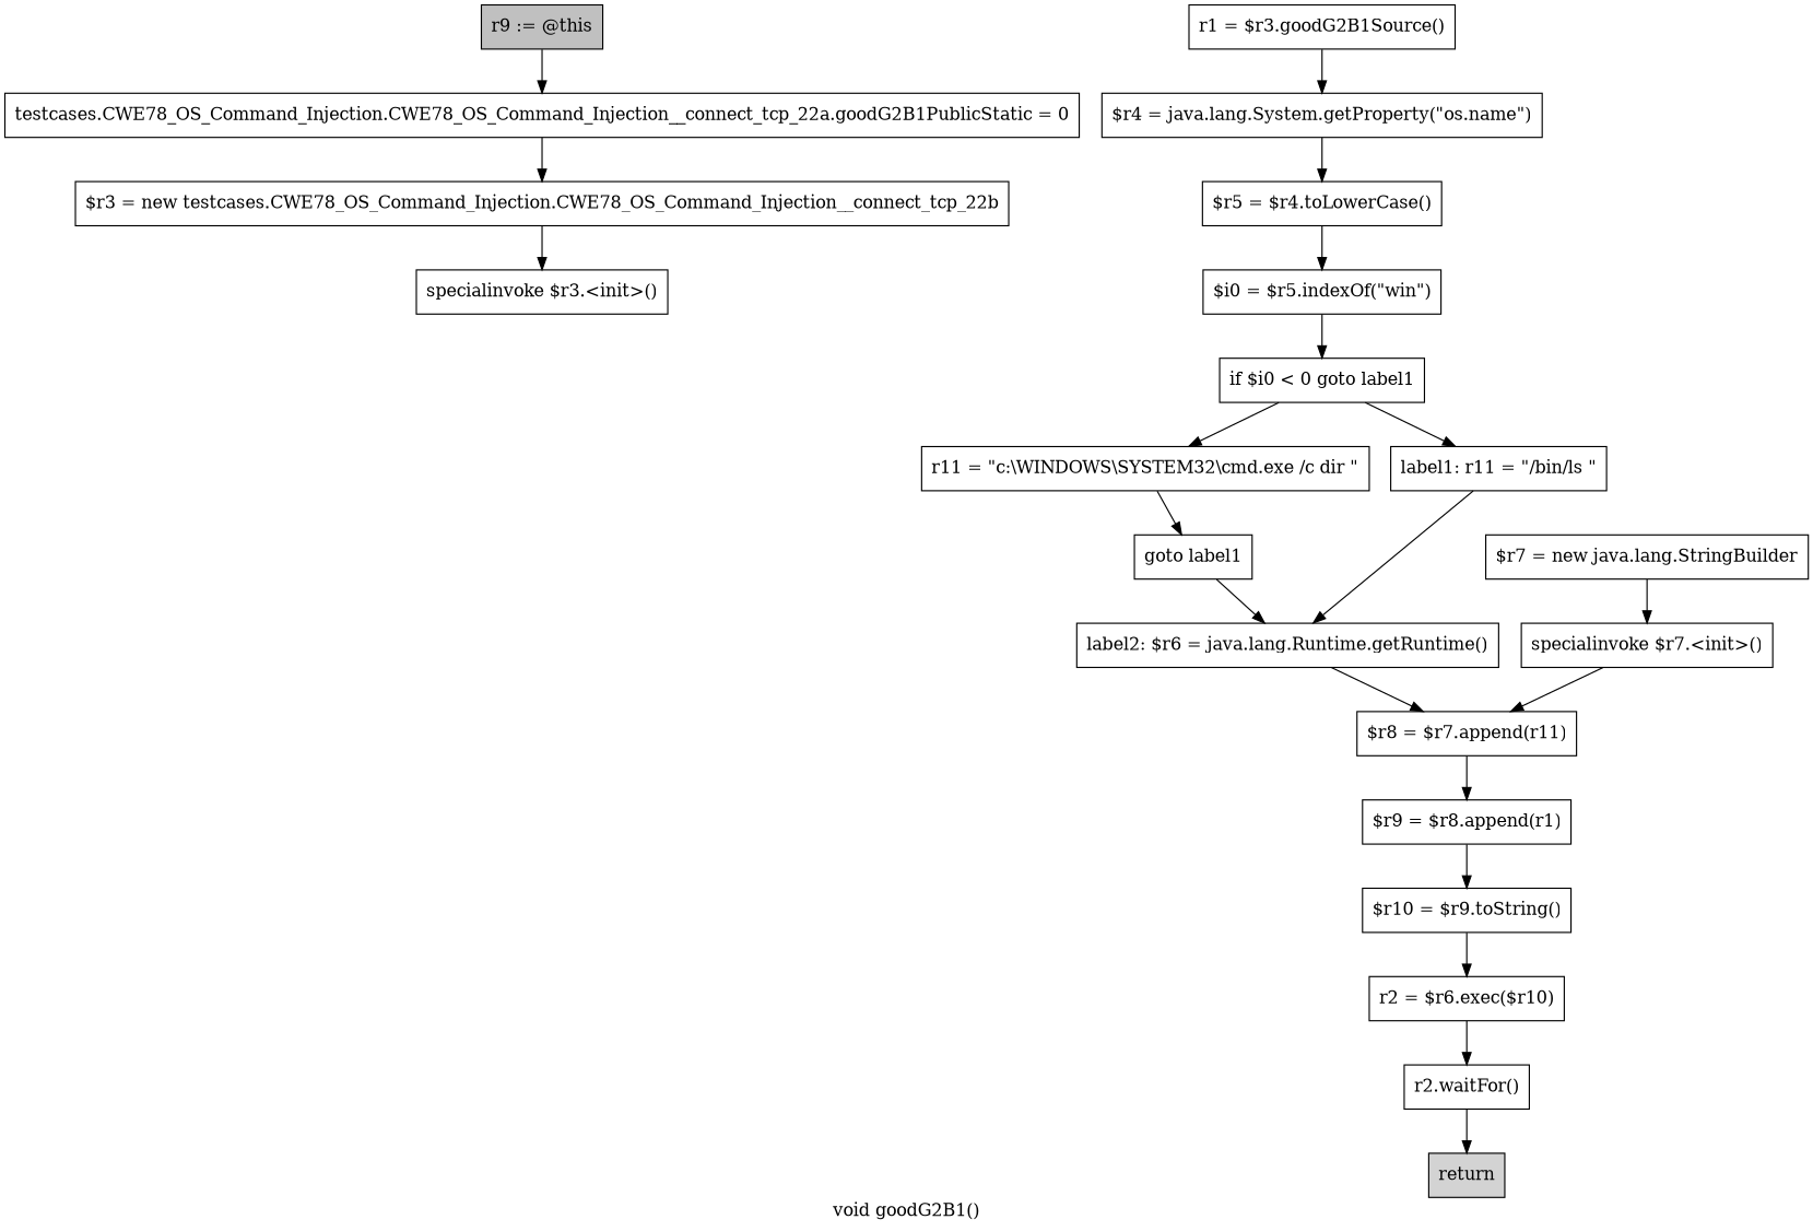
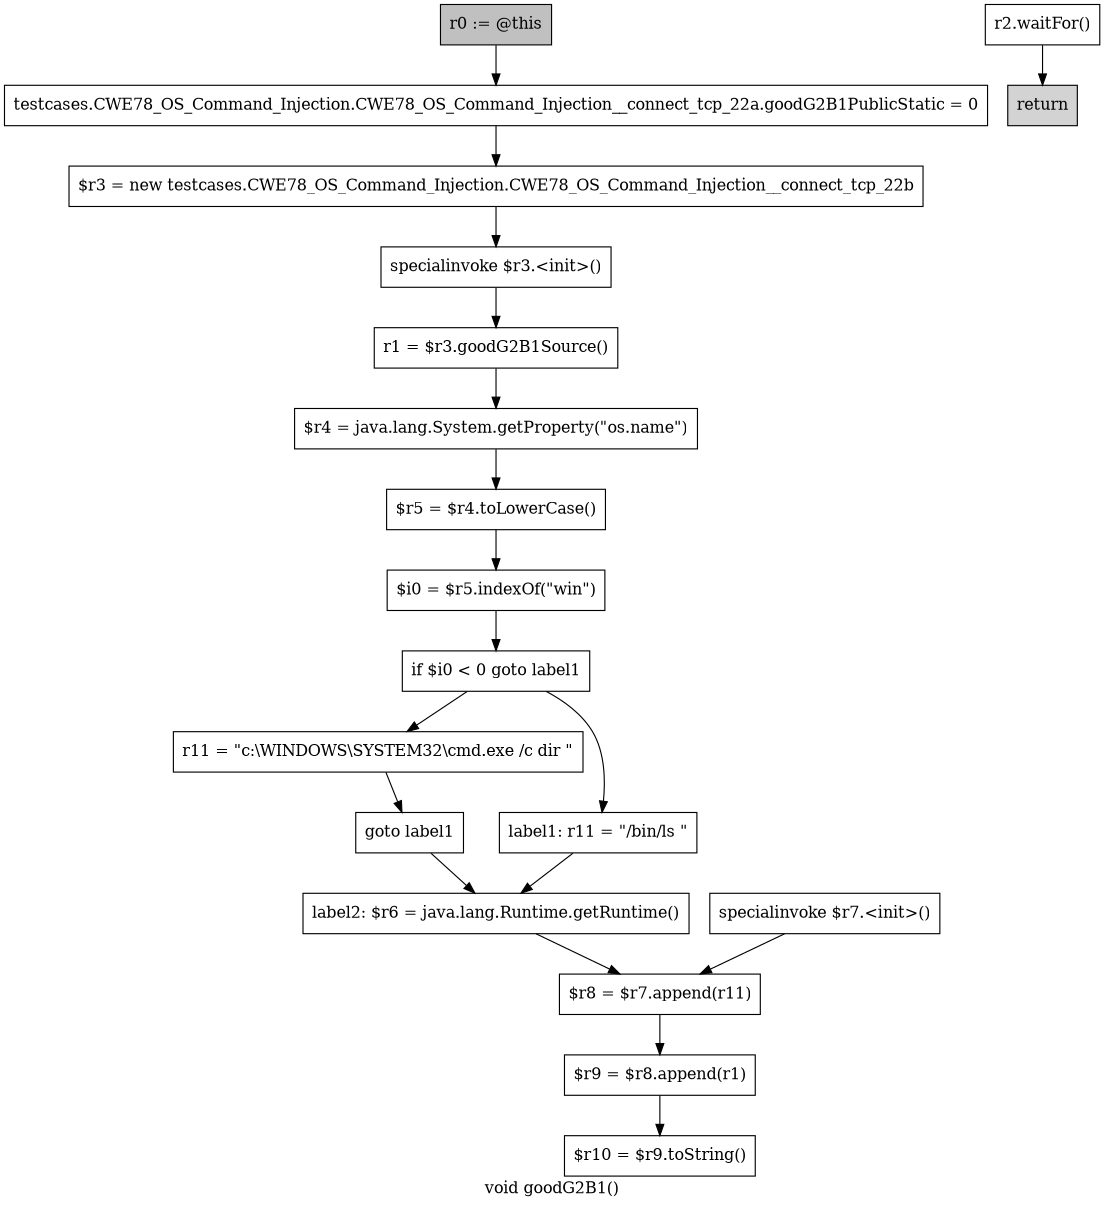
  digraph {
    label="void goodG2B1()"
    node [shape=box]
-   n1 [fillcolor=gray label="r9 := @this" style=filled]
+   n1 [fillcolor=gray label="r0 := @this" style=filled]
    n2 [label="testcases.CWE78_OS_Command_Injection.CWE78_OS_Command_Injection__connect_tcp_22a.goodG2B1PublicStatic = 0"]
    n3 [label="$r3 = new testcases.CWE78_OS_Command_Injection.CWE78_OS_Command_Injection__connect_tcp_22b"]
    n4 [label="specialinvoke $r3.<init>()"]
    n5 [label="r1 = $r3.goodG2B1Source()"]
    n6 [label="$r4 = java.lang.System.getProperty(\"os.name\")"]
    n7 [label="$r5 = $r4.toLowerCase()"]
    n8 [label="$i0 = $r5.indexOf(\"win\")"]
    n9 [label="if $i0 < 0 goto label1"]
    n10 [label="r11 = \"c:\\WINDOWS\\SYSTEM32\\cmd.exe /c dir \""]
    n11 [label="label1: r11 = \"/bin/ls \""]
    n12 [label="goto label1"]
    n13 [label="label2: $r6 = java.lang.Runtime.getRuntime()"]
    n14 [label="$r8 = $r7.append(r11)"]
-   n15 [label="$r7 = new java.lang.StringBuilder"]
    n16 [label="specialinvoke $r7.<init>()"]
    n17 [label="$r9 = $r8.append(r1)"]
    n18 [label="$r10 = $r9.toString()"]
-   n19 [label="r2 = $r6.exec($r10)"]
    n20 [label="r2.waitFor()"]
    n21 [fillcolor=lightgray label=return style=filled]
    n1 -> n2
    n2 -> n3
    n3 -> n4
+   n4 -> n5
    n5 -> n6
    n6 -> n7
    n7 -> n8
    n8 -> n9
    n9 -> n10
    n9 -> n11
    n10 -> n12
    n11 -> n13
    n12 -> n13
    n13 -> n14
    n14 -> n17
-   n15 -> n16
    n16 -> n14
    n17 -> n18
-   n18 -> n19
-   n19 -> n20
    n20 -> n21
  }
